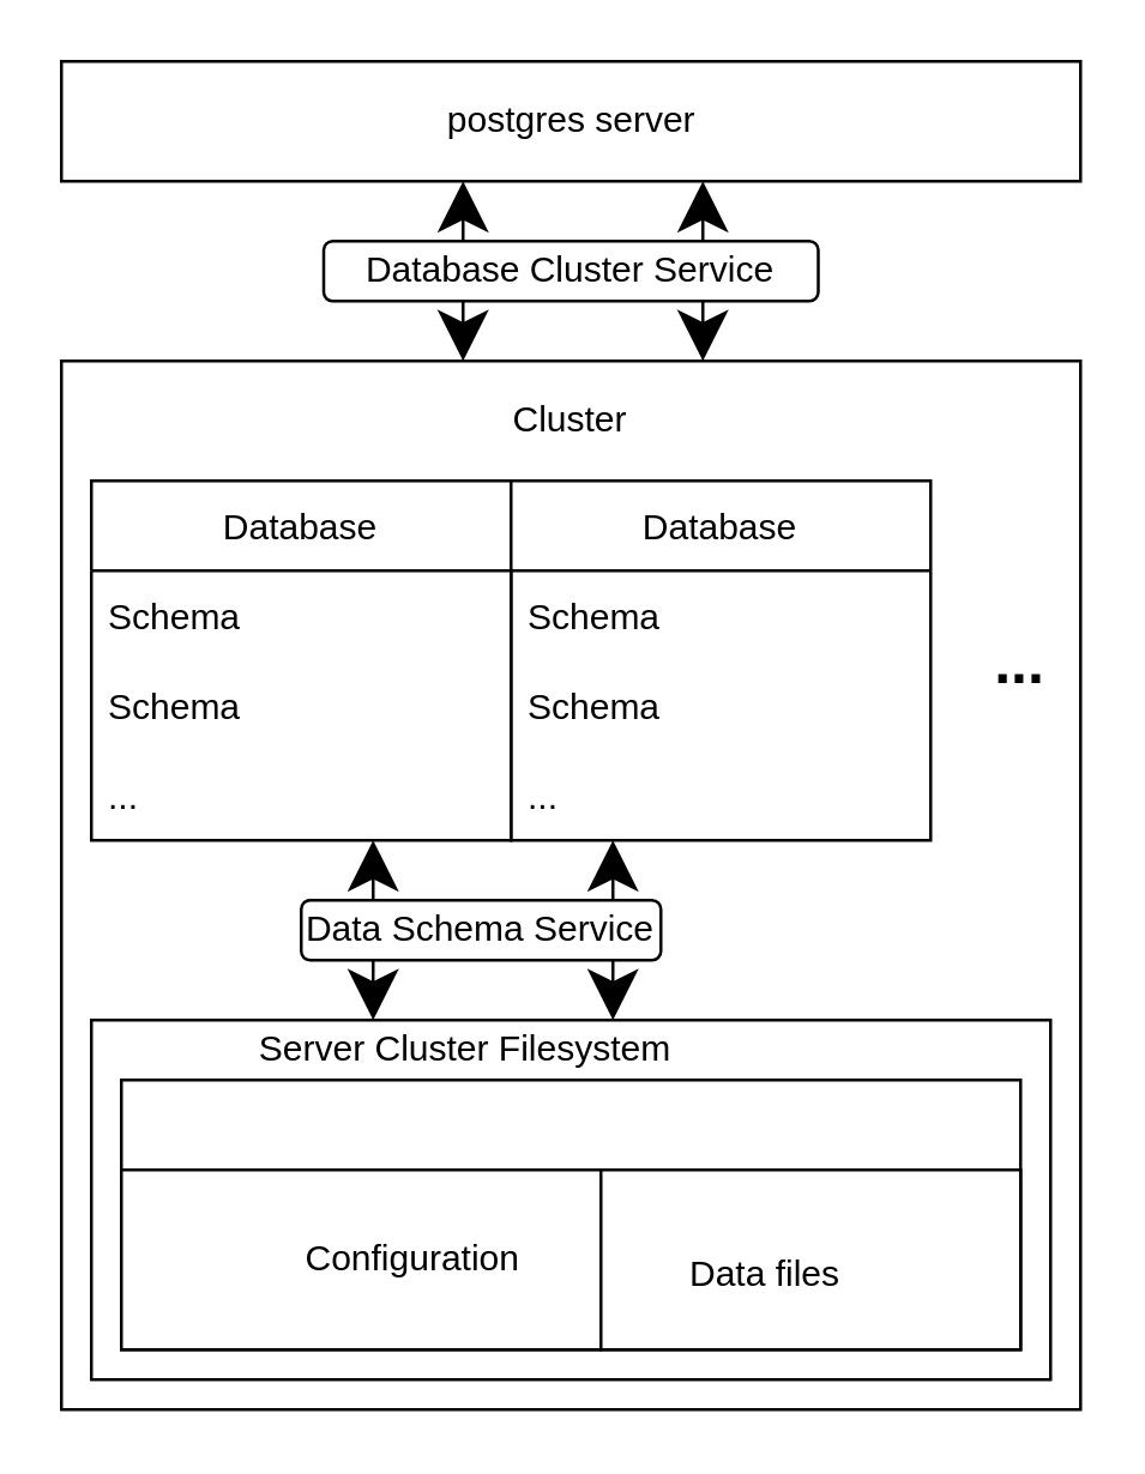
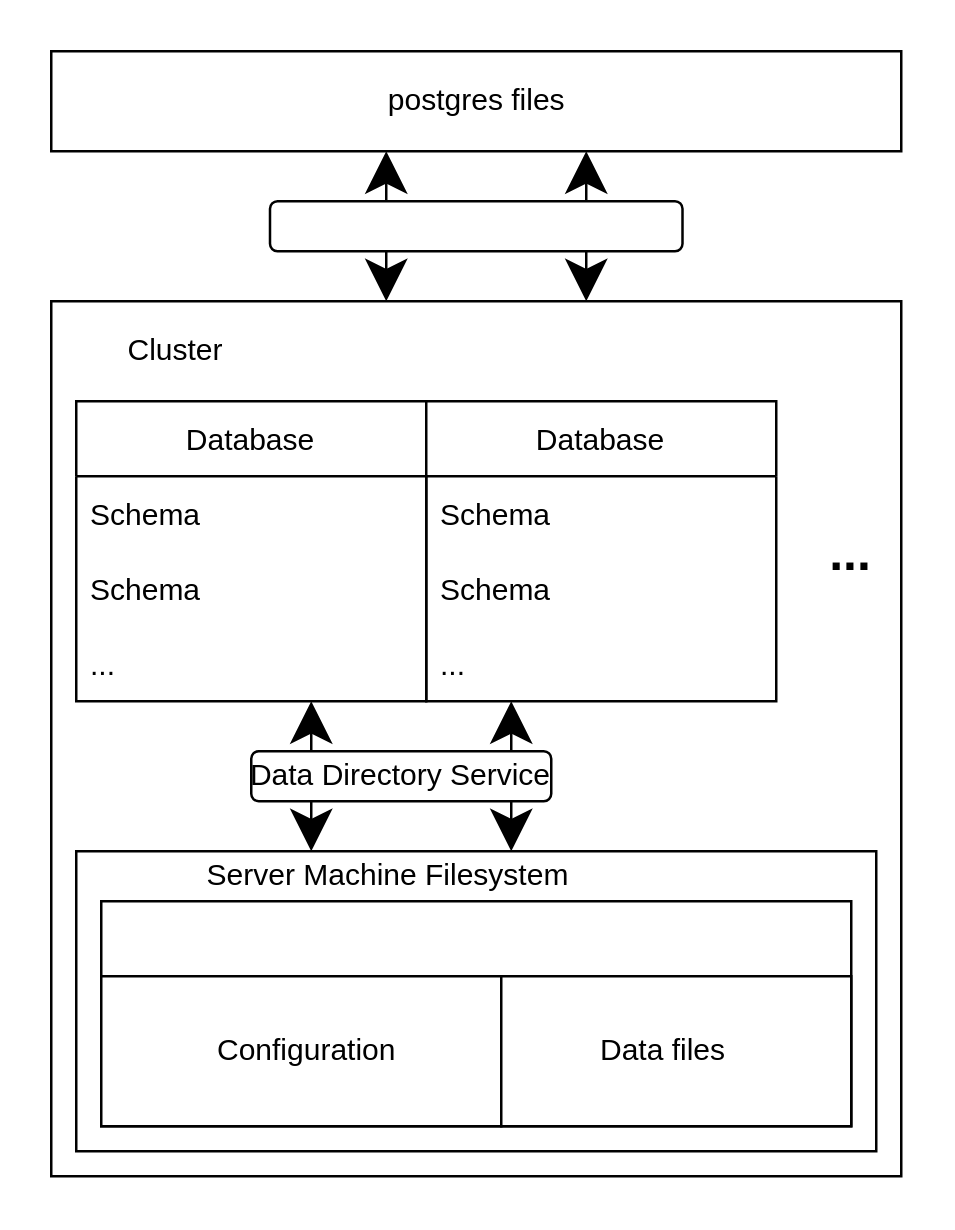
  <mxCell id="0" />
  <mxCell id="1" parent="0" />
  <mxCell id="2" value="" style="endArrow=classic;startArrow=classic;html=1;startSize=14;endSize=14;sourcePerimeterSpacing=8;targetPerimeterSpacing=8;" edge="1" parent="1"><mxGeometry width="50" height="50" relative="1" as="geometry"><mxPoint x="154" y="120" as="sourcePoint" /><mxPoint x="154" y="60" as="targetPoint" /></mxGeometry></mxCell>
  <mxCell id="3" value="" style="rounded=0;whiteSpace=wrap;html=1;hachureGap=4;pointerEvents=0;" vertex="1" parent="1"><mxGeometry x="20" y="20" width="340" height="40" as="geometry" /></mxCell>
- <mxCell id="4" value="postgres server" style="text;html=1;strokeColor=none;fillColor=none;align=center;verticalAlign=middle;whiteSpace=wrap;rounded=0;hachureGap=4;pointerEvents=0;" vertex="1" parent="1"><mxGeometry x="142.5" y="30" width="95" height="20" as="geometry" /></mxCell>
+ <mxCell id="4" value="postgres files" style="text;html=1;strokeColor=none;fillColor=none;align=center;verticalAlign=middle;whiteSpace=wrap;rounded=0;hachureGap=4;pointerEvents=0;" vertex="1" parent="1"><mxGeometry x="142.5" y="30" width="95" height="20" as="geometry" /></mxCell>
  <mxCell id="5" value="" style="rounded=0;whiteSpace=wrap;html=1;hachureGap=4;pointerEvents=0;" vertex="1" parent="1"><mxGeometry x="20" y="120" width="340" height="350" as="geometry" /></mxCell>
- <mxCell id="6" value="Cluster" style="text;html=1;strokeColor=none;fillColor=none;align=center;verticalAlign=middle;whiteSpace=wrap;rounded=0;hachureGap=4;pointerEvents=0;" vertex="1" parent="1"><mxGeometry x="170" y="130" width="40" height="20" as="geometry" /></mxCell>
+ <mxCell id="6" value="Cluster" style="text;html=1;strokeColor=none;fillColor=none;align=center;verticalAlign=middle;whiteSpace=wrap;rounded=0;hachureGap=4;pointerEvents=0;" vertex="1" parent="1"><mxGeometry x="50" y="130" width="40" height="20" as="geometry" /></mxCell>
  <mxCell id="7" value="Database" style="swimlane;fontStyle=0;childLayout=stackLayout;horizontal=1;startSize=30;horizontalStack=0;resizeParent=1;resizeParentMax=0;resizeLast=0;collapsible=1;marginBottom=0;hachureGap=4;pointerEvents=0;" vertex="1" parent="1"><mxGeometry x="30" y="160" width="140" height="120" as="geometry" /></mxCell>
  <mxCell id="8" value="Schema" style="text;strokeColor=none;fillColor=none;align=left;verticalAlign=middle;spacingLeft=4;spacingRight=4;overflow=hidden;points=[[0,0.5],[1,0.5]];portConstraint=eastwest;rotatable=0;" vertex="1" parent="7"><mxGeometry y="30" width="140" height="30" as="geometry" /></mxCell>
  <mxCell id="9" value="Schema" style="text;strokeColor=none;fillColor=none;align=left;verticalAlign=middle;spacingLeft=4;spacingRight=4;overflow=hidden;points=[[0,0.5],[1,0.5]];portConstraint=eastwest;rotatable=0;" vertex="1" parent="7"><mxGeometry y="60" width="140" height="30" as="geometry" /></mxCell>
  <mxCell id="10" value="..." style="text;strokeColor=none;fillColor=none;align=left;verticalAlign=middle;spacingLeft=4;spacingRight=4;overflow=hidden;points=[[0,0.5],[1,0.5]];portConstraint=eastwest;rotatable=0;" vertex="1" parent="7"><mxGeometry y="90" width="140" height="30" as="geometry" /></mxCell>
  <mxCell id="11" value="Database" style="swimlane;fontStyle=0;childLayout=stackLayout;horizontal=1;startSize=30;horizontalStack=0;resizeParent=1;resizeParentMax=0;resizeLast=0;collapsible=1;marginBottom=0;hachureGap=4;pointerEvents=0;" vertex="1" parent="1"><mxGeometry x="170" y="160" width="140" height="120" as="geometry" /></mxCell>
  <mxCell id="12" value="Schema" style="text;strokeColor=none;fillColor=none;align=left;verticalAlign=middle;spacingLeft=4;spacingRight=4;overflow=hidden;points=[[0,0.5],[1,0.5]];portConstraint=eastwest;rotatable=0;" vertex="1" parent="11"><mxGeometry y="30" width="140" height="30" as="geometry" /></mxCell>
  <mxCell id="13" value="Schema" style="text;strokeColor=none;fillColor=none;align=left;verticalAlign=middle;spacingLeft=4;spacingRight=4;overflow=hidden;points=[[0,0.5],[1,0.5]];portConstraint=eastwest;rotatable=0;" vertex="1" parent="11"><mxGeometry y="60" width="140" height="30" as="geometry" /></mxCell>
  <mxCell id="14" value="..." style="text;strokeColor=none;fillColor=none;align=left;verticalAlign=middle;spacingLeft=4;spacingRight=4;overflow=hidden;points=[[0,0.5],[1,0.5]];portConstraint=eastwest;rotatable=0;" vertex="1" parent="11"><mxGeometry y="90" width="140" height="30" as="geometry" /></mxCell>
  <mxCell id="15" value="&lt;b&gt;&lt;font style=&quot;font-size: 20px&quot;&gt;...&lt;/font&gt;&lt;/b&gt;" style="text;html=1;strokeColor=none;fillColor=none;align=center;verticalAlign=middle;whiteSpace=wrap;rounded=0;hachureGap=4;pointerEvents=0;" vertex="1" parent="1"><mxGeometry x="320" y="210" width="40" height="20" as="geometry" /></mxCell>
  <mxCell id="16" value="" style="rounded=0;whiteSpace=wrap;html=1;hachureGap=4;pointerEvents=0;" vertex="1" parent="1"><mxGeometry x="30" y="340" width="320" height="120" as="geometry" /></mxCell>
- <mxCell id="17" value="Server Cluster Filesystem" style="text;html=1;strokeColor=none;fillColor=none;align=center;verticalAlign=middle;whiteSpace=wrap;rounded=0;hachureGap=4;pointerEvents=0;" vertex="1" parent="1"><mxGeometry x="60" y="340" width="190" height="20" as="geometry" /></mxCell>
+ <mxCell id="17" value="Server Machine Filesystem" style="text;html=1;strokeColor=none;fillColor=none;align=center;verticalAlign=middle;whiteSpace=wrap;rounded=0;hachureGap=4;pointerEvents=0;" vertex="1" parent="1"><mxGeometry x="60" y="340" width="190" height="20" as="geometry" /></mxCell>
  <mxCell id="18" value="" style="rounded=0;whiteSpace=wrap;html=1;hachureGap=4;pointerEvents=0;" vertex="1" parent="1"><mxGeometry x="40" y="360" width="300" height="90" as="geometry" /></mxCell>
  <mxCell id="19" value="" style="rounded=0;whiteSpace=wrap;html=1;hachureGap=4;pointerEvents=0;" vertex="1" parent="1"><mxGeometry x="40" y="390" width="160" height="60" as="geometry" /></mxCell>
- <mxCell id="20" value="Configuration" style="text;html=1;strokeColor=none;fillColor=none;align=center;verticalAlign=middle;whiteSpace=wrap;rounded=0;hachureGap=4;pointerEvents=0;" vertex="1" parent="1"><mxGeometry x="100" y="410" width="75" height="20" as="geometry" /></mxCell>
+ <mxCell id="20" value="Configuration" style="text;html=1;strokeColor=none;fillColor=none;align=center;verticalAlign=middle;whiteSpace=wrap;rounded=0;hachureGap=4;pointerEvents=0;" vertex="1" parent="1"><mxGeometry x="85" y="410" width="75" height="20" as="geometry" /></mxCell>
  <mxCell id="21" value="" style="rounded=0;whiteSpace=wrap;html=1;hachureGap=4;pointerEvents=0;" vertex="1" parent="1"><mxGeometry x="200" y="390" width="140" height="60" as="geometry" /></mxCell>
- <mxCell id="22" value="Data files" style="text;html=1;strokeColor=none;fillColor=none;align=center;verticalAlign=middle;whiteSpace=wrap;rounded=0;hachureGap=4;pointerEvents=0;" vertex="1" parent="1"><mxGeometry x="220" y="415" width="70" height="20" as="geometry" /></mxCell>
+ <mxCell id="22" value="Data files" style="text;html=1;strokeColor=none;fillColor=none;align=center;verticalAlign=middle;whiteSpace=wrap;rounded=0;hachureGap=4;pointerEvents=0;" vertex="1" parent="1"><mxGeometry x="230" y="410" width="70" height="20" as="geometry" /></mxCell>
  <mxCell id="23" value="" style="endArrow=classic;startArrow=classic;html=1;startSize=14;endSize=14;sourcePerimeterSpacing=8;targetPerimeterSpacing=8;" edge="1" parent="1"><mxGeometry width="50" height="50" relative="1" as="geometry"><mxPoint x="234" y="120" as="sourcePoint" /><mxPoint x="234" y="60" as="targetPoint" /></mxGeometry></mxCell>
  <mxCell id="24" value="" style="rounded=1;whiteSpace=wrap;html=1;hachureGap=4;pointerEvents=0;" vertex="1" parent="1"><mxGeometry x="107.5" y="80" width="165" height="20" as="geometry" /></mxCell>
- <mxCell id="25" value="Database Cluster Service" style="text;html=1;strokeColor=none;fillColor=none;align=center;verticalAlign=middle;whiteSpace=wrap;rounded=0;hachureGap=4;pointerEvents=0;" vertex="1" parent="1"><mxGeometry x="120" y="80" width="140" height="20" as="geometry" /></mxCell>
  <mxCell id="26" value="" style="endArrow=classic;startArrow=classic;html=1;startSize=14;endSize=14;sourcePerimeterSpacing=8;targetPerimeterSpacing=8;" edge="1" parent="1"><mxGeometry width="50" height="50" relative="1" as="geometry"><mxPoint x="124" y="340" as="sourcePoint" /><mxPoint x="124" y="280" as="targetPoint" /></mxGeometry></mxCell>
  <mxCell id="27" value="" style="endArrow=classic;startArrow=classic;html=1;startSize=14;endSize=14;sourcePerimeterSpacing=8;targetPerimeterSpacing=8;" edge="1" parent="1"><mxGeometry width="50" height="50" relative="1" as="geometry"><mxPoint x="204" y="340" as="sourcePoint" /><mxPoint x="204" y="280" as="targetPoint" /></mxGeometry></mxCell>
  <mxCell id="28" value="" style="rounded=1;whiteSpace=wrap;html=1;hachureGap=4;pointerEvents=0;" vertex="1" parent="1"><mxGeometry x="100" y="300" width="120" height="20" as="geometry" /></mxCell>
- <mxCell id="29" value="Data Schema Service" style="text;html=1;strokeColor=none;fillColor=none;align=center;verticalAlign=middle;whiteSpace=wrap;rounded=0;hachureGap=4;pointerEvents=0;" vertex="1" parent="1"><mxGeometry x="85" y="300" width="150" height="20" as="geometry" /></mxCell>
+ <mxCell id="29" value="Data Directory Service" style="text;html=1;strokeColor=none;fillColor=none;align=center;verticalAlign=middle;whiteSpace=wrap;rounded=0;hachureGap=4;pointerEvents=0;" vertex="1" parent="1"><mxGeometry x="85" y="300" width="150" height="20" as="geometry" /></mxCell>
